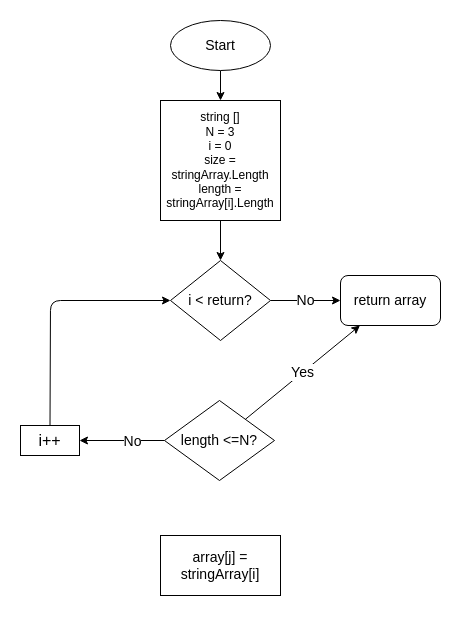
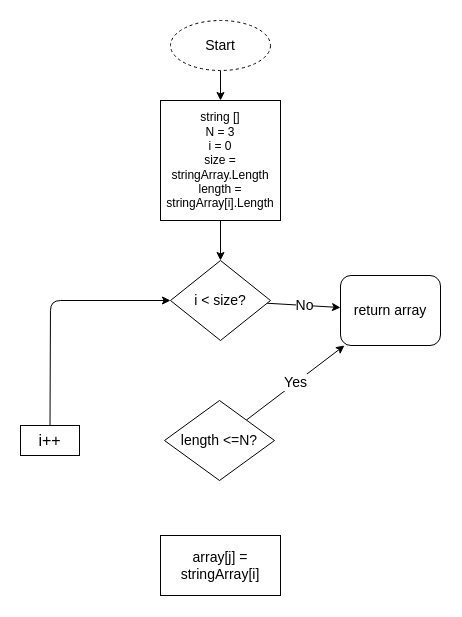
  <mxCell id="0" />
  <mxCell id="1" parent="0" />
  <mxCell id="2" style="edgeStyle=none;html=1;" edge="1" parent="1" source="3" target="5"><mxGeometry relative="1" as="geometry"><mxPoint x="220" y="120" as="targetPoint" /></mxGeometry></mxCell>
- <mxCell id="3" value="&lt;font style=&quot;font-size: 14px&quot;&gt;Start&lt;/font&gt;" style="ellipse;whiteSpace=wrap;html=1;" vertex="1" parent="1"><mxGeometry x="170" y="20" width="100" height="50" as="geometry" /></mxCell>
+ <mxCell id="3" value="&lt;font style=&quot;font-size: 14px&quot;&gt;Start&lt;/font&gt;" style="ellipse;whiteSpace=wrap;html=1;dashed=1;" vertex="1" parent="1"><mxGeometry x="170" y="20" width="100" height="50" as="geometry" /></mxCell>
  <mxCell id="4" value="" style="edgeStyle=none;html=1;" edge="1" parent="1" source="5" target="7"><mxGeometry relative="1" as="geometry" /></mxCell>
  <mxCell id="5" value="string []&lt;br&gt;N = 3&lt;br&gt;i = 0&lt;br&gt;size = stringArray.Length&lt;br&gt;length = stringArray[i].Length" style="whiteSpace=wrap;html=1;aspect=fixed;" vertex="1" parent="1"><mxGeometry x="160" y="100" width="120" height="120" as="geometry" /></mxCell>
  <mxCell id="6" value="No" style="edgeStyle=none;html=1;fontSize=14;" edge="1" parent="1" source="7" target="15"><mxGeometry relative="1" as="geometry" /></mxCell>
- <mxCell id="7" value="&lt;font style=&quot;font-size: 14px&quot;&gt;i &amp;lt; return?&lt;/font&gt;" style="rhombus;whiteSpace=wrap;html=1;" vertex="1" parent="1"><mxGeometry x="170" y="260" width="100" height="80" as="geometry" /></mxCell>
- <mxCell id="8" value="" style="edgeStyle=none;html=1;fontSize=14;" edge="1" parent="1" source="11" target="13"><mxGeometry relative="1" as="geometry" /></mxCell>
- <mxCell id="9" value="No" style="edgeLabel;html=1;align=center;verticalAlign=middle;resizable=0;points=[];fontSize=14;" vertex="1" connectable="0" parent="8"><mxGeometry x="-0.214" relative="1" as="geometry"><mxPoint as="offset" /></mxGeometry></mxCell>
+ <mxCell id="7" value="&lt;font style=&quot;font-size: 14px&quot;&gt;i &amp;lt; size?&lt;/font&gt;" style="rhombus;whiteSpace=wrap;html=1;" vertex="1" parent="1"><mxGeometry x="170" y="260" width="100" height="80" as="geometry" /></mxCell>
  <mxCell id="10" value="Yes" style="edgeStyle=none;html=1;fontSize=14;" edge="1" parent="1" source="11" target="15"><mxGeometry relative="1" as="geometry" /></mxCell>
  <mxCell id="11" value="&lt;font style=&quot;font-size: 14px&quot;&gt;length &amp;lt;=N?&lt;/font&gt;" style="rhombus;whiteSpace=wrap;html=1;" vertex="1" parent="1"><mxGeometry x="164" y="400" width="110" height="80" as="geometry" /></mxCell>
  <mxCell id="12" style="edgeStyle=none;html=1;exitX=0.5;exitY=0;exitDx=0;exitDy=0;entryX=0;entryY=0.5;entryDx=0;entryDy=0;fontSize=14;" edge="1" parent="1" source="13" target="7"><mxGeometry relative="1" as="geometry"><Array as="points"><mxPoint x="50" y="300" /></Array></mxGeometry></mxCell>
  <mxCell id="13" value="&lt;font size=&quot;3&quot;&gt;i++&lt;/font&gt;" style="whiteSpace=wrap;html=1;" vertex="1" parent="1"><mxGeometry x="20" y="425" width="59" height="30" as="geometry" /></mxCell>
  <mxCell id="14" value="&lt;font style=&quot;font-size: 14px&quot;&gt;array[j] =&lt;br&gt;stringArray[i]&lt;br&gt;&lt;/font&gt;" style="whiteSpace=wrap;html=1;" vertex="1" parent="1"><mxGeometry x="160" y="535" width="120" height="60" as="geometry" /></mxCell>
- <mxCell id="15" value="&lt;font style=&quot;font-size: 14px&quot;&gt;return array&lt;/font&gt;" style="rounded=1;whiteSpace=wrap;html=1;" vertex="1" parent="1"><mxGeometry x="340" y="275" width="100" height="50" as="geometry" /></mxCell>
+ <mxCell id="15" value="&lt;font style=&quot;font-size: 14px&quot;&gt;return array&lt;/font&gt;" style="rounded=1;whiteSpace=wrap;html=1;" vertex="1" parent="1"><mxGeometry x="340" y="275" width="100" height="70" as="geometry" /></mxCell>
